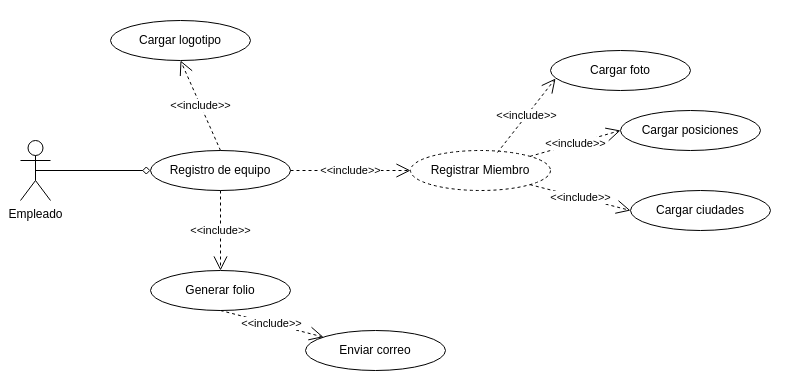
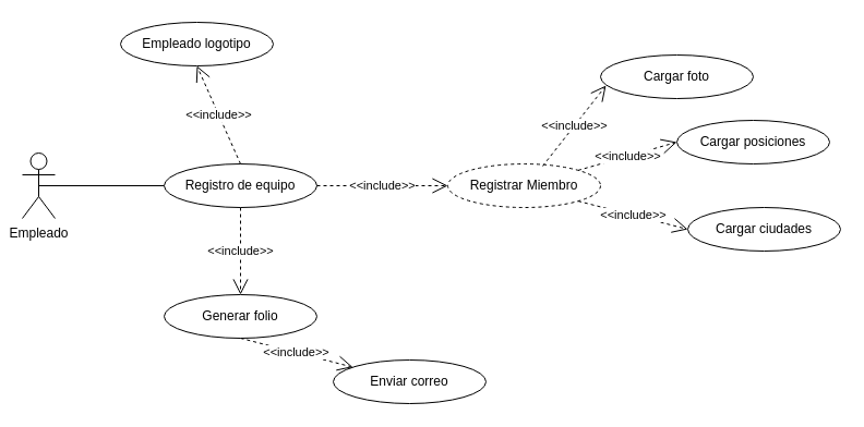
  <mxCell id="0" />
  <mxCell id="1" parent="0" />
- <mxCell id="2" style="edgeStyle=orthogonalEdgeStyle;rounded=0;orthogonalLoop=1;jettySize=auto;html=1;exitX=0.5;exitY=0.5;exitDx=0;exitDy=0;exitPerimeter=0;entryX=0;entryY=0.5;entryDx=0;entryDy=0;endArrow=diamond;endFill=0;" edge="1" parent="1" source="3" target="5"><mxGeometry relative="1" as="geometry" /></mxCell>
+ <mxCell id="2" style="edgeStyle=orthogonalEdgeStyle;rounded=0;orthogonalLoop=1;jettySize=auto;html=1;exitX=0.5;exitY=0.5;exitDx=0;exitDy=0;exitPerimeter=0;entryX=0;entryY=0.5;entryDx=0;entryDy=0;endArrow=none;endFill=0;" edge="1" parent="1" source="3" target="5"><mxGeometry relative="1" as="geometry" /></mxCell>
  <mxCell id="3" value="&lt;font style=&quot;vertical-align: inherit;&quot;&gt;&lt;font style=&quot;vertical-align: inherit;&quot;&gt;Empleado&lt;/font&gt;&lt;/font&gt;" style="shape=umlActor;verticalLabelPosition=bottom;verticalAlign=top;html=1;outlineConnect=0;" vertex="1" parent="1"><mxGeometry x="20" y="140" width="30" height="60" as="geometry" /></mxCell>
- <mxCell id="4" value="&lt;font style=&quot;vertical-align: inherit;&quot;&gt;&lt;font style=&quot;vertical-align: inherit;&quot;&gt;Cargar logotipo&lt;/font&gt;&lt;/font&gt;" style="ellipse;whiteSpace=wrap;html=1;" vertex="1" parent="1"><mxGeometry x="110" y="20" width="140" height="40" as="geometry" /></mxCell>
+ <mxCell id="4" value="&lt;font style=&quot;vertical-align: inherit;&quot;&gt;&lt;font style=&quot;vertical-align: inherit;&quot;&gt;Empleado logotipo&lt;/font&gt;&lt;/font&gt;" style="ellipse;whiteSpace=wrap;html=1;" vertex="1" parent="1"><mxGeometry x="110" y="20" width="140" height="40" as="geometry" /></mxCell>
  <mxCell id="5" value="&lt;font style=&quot;vertical-align: inherit;&quot;&gt;&lt;font style=&quot;vertical-align: inherit;&quot;&gt;Registro de equipo&lt;/font&gt;&lt;/font&gt;" style="ellipse;whiteSpace=wrap;html=1;" vertex="1" parent="1"><mxGeometry x="150" y="150" width="140" height="40" as="geometry" /></mxCell>
  <mxCell id="6" value="&lt;font style=&quot;vertical-align: inherit;&quot;&gt;&lt;font style=&quot;vertical-align: inherit;&quot;&gt;&lt;font style=&quot;vertical-align: inherit;&quot;&gt;&lt;font style=&quot;vertical-align: inherit;&quot;&gt;Generar folio&lt;/font&gt;&lt;/font&gt;&lt;/font&gt;&lt;/font&gt;" style="ellipse;whiteSpace=wrap;html=1;" vertex="1" parent="1"><mxGeometry x="150" y="270" width="140" height="40" as="geometry" /></mxCell>
  <mxCell id="7" value="&lt;font style=&quot;vertical-align: inherit;&quot;&gt;&lt;font style=&quot;vertical-align: inherit;&quot;&gt;Enviar correo&lt;/font&gt;&lt;/font&gt;" style="ellipse;whiteSpace=wrap;html=1;" vertex="1" parent="1"><mxGeometry x="305" y="330" width="140" height="40" as="geometry" /></mxCell>
  <mxCell id="8" value="&lt;font style=&quot;vertical-align: inherit;&quot;&gt;&lt;font style=&quot;vertical-align: inherit;&quot;&gt;&lt;font style=&quot;vertical-align: inherit;&quot;&gt;&lt;font style=&quot;vertical-align: inherit;&quot;&gt;Registrar Miembro&lt;/font&gt;&lt;/font&gt;&lt;/font&gt;&lt;/font&gt;" style="ellipse;whiteSpace=wrap;html=1;dashed=1;" vertex="1" parent="1"><mxGeometry x="410" y="150" width="140" height="40" as="geometry" /></mxCell>
  <mxCell id="9" value="&lt;font style=&quot;vertical-align: inherit;&quot;&gt;&lt;font style=&quot;vertical-align: inherit;&quot;&gt;&lt;font style=&quot;vertical-align: inherit;&quot;&gt;&lt;font style=&quot;vertical-align: inherit;&quot;&gt;Cargar posiciones&lt;/font&gt;&lt;/font&gt;&lt;/font&gt;&lt;/font&gt;" style="ellipse;whiteSpace=wrap;html=1;" vertex="1" parent="1"><mxGeometry x="620" y="110" width="140" height="40" as="geometry" /></mxCell>
  <mxCell id="10" value="&lt;font style=&quot;vertical-align: inherit;&quot;&gt;&lt;font style=&quot;vertical-align: inherit;&quot;&gt;&lt;font style=&quot;vertical-align: inherit;&quot;&gt;&lt;font style=&quot;vertical-align: inherit;&quot;&gt;Cargar ciudades&lt;/font&gt;&lt;/font&gt;&lt;/font&gt;&lt;/font&gt;" style="ellipse;whiteSpace=wrap;html=1;" vertex="1" parent="1"><mxGeometry x="630" y="190" width="140" height="40" as="geometry" /></mxCell>
  <mxCell id="11" value="&lt;font style=&quot;vertical-align: inherit;&quot;&gt;&lt;font style=&quot;vertical-align: inherit;&quot;&gt;&lt;font style=&quot;vertical-align: inherit;&quot;&gt;&lt;font style=&quot;vertical-align: inherit;&quot;&gt;Cargar foto&lt;/font&gt;&lt;/font&gt;&lt;/font&gt;&lt;/font&gt;" style="ellipse;whiteSpace=wrap;html=1;" vertex="1" parent="1"><mxGeometry x="550" y="50" width="140" height="40" as="geometry" /></mxCell>
  <mxCell id="12" value="&amp;lt;&amp;lt;include&amp;gt;&amp;gt;" style="endArrow=open;endSize=12;dashed=1;html=1;rounded=0;entryX=0.5;entryY=1;entryDx=0;entryDy=0;exitX=0.5;exitY=0;exitDx=0;exitDy=0;" edge="1" parent="1" source="5" target="4"><mxGeometry width="160" relative="1" as="geometry"><mxPoint x="300" y="250" as="sourcePoint" /><mxPoint x="460" y="250" as="targetPoint" /></mxGeometry></mxCell>
  <mxCell id="13" value="&amp;lt;&amp;lt;include&amp;gt;&amp;gt;" style="endArrow=open;endSize=12;dashed=1;html=1;rounded=0;entryX=0.5;entryY=0;entryDx=0;entryDy=0;exitX=0.5;exitY=1;exitDx=0;exitDy=0;" edge="1" parent="1" source="5" target="6"><mxGeometry width="160" relative="1" as="geometry"><mxPoint x="240" y="170" as="sourcePoint" /><mxPoint x="200" y="80" as="targetPoint" /></mxGeometry></mxCell>
  <mxCell id="14" value="&amp;lt;&amp;lt;include&amp;gt;&amp;gt;" style="endArrow=open;endSize=12;dashed=1;html=1;rounded=0;exitX=0.5;exitY=1;exitDx=0;exitDy=0;" edge="1" parent="1" source="6" target="7"><mxGeometry width="160" relative="1" as="geometry"><mxPoint x="250" y="180" as="sourcePoint" /><mxPoint x="210" y="90" as="targetPoint" /></mxGeometry></mxCell>
  <mxCell id="15" value="&amp;lt;&amp;lt;include&amp;gt;&amp;gt;" style="endArrow=open;endSize=12;dashed=1;html=1;rounded=0;exitX=1;exitY=0.5;exitDx=0;exitDy=0;" edge="1" parent="1" source="5" target="8"><mxGeometry width="160" relative="1" as="geometry"><mxPoint x="230" y="200" as="sourcePoint" /><mxPoint x="230" y="280" as="targetPoint" /></mxGeometry></mxCell>
  <mxCell id="16" value="&amp;lt;&amp;lt;include&amp;gt;&amp;gt;" style="endArrow=open;endSize=12;dashed=1;html=1;rounded=0;entryX=0.036;entryY=0.7;entryDx=0;entryDy=0;exitX=0.621;exitY=0.05;exitDx=0;exitDy=0;entryPerimeter=0;exitPerimeter=0;" edge="1" parent="1" source="8" target="11"><mxGeometry width="160" relative="1" as="geometry"><mxPoint x="240" y="210" as="sourcePoint" /><mxPoint x="240" y="290" as="targetPoint" /></mxGeometry></mxCell>
  <mxCell id="17" value="&amp;lt;&amp;lt;include&amp;gt;&amp;gt;" style="endArrow=open;endSize=12;dashed=1;html=1;rounded=0;entryX=0;entryY=0.5;entryDx=0;entryDy=0;" edge="1" parent="1" source="8" target="9"><mxGeometry width="160" relative="1" as="geometry"><mxPoint x="250" y="220" as="sourcePoint" /><mxPoint x="250" y="300" as="targetPoint" /></mxGeometry></mxCell>
  <mxCell id="18" value="&amp;lt;&amp;lt;include&amp;gt;&amp;gt;" style="endArrow=open;endSize=12;dashed=1;html=1;rounded=0;entryX=0;entryY=0.5;entryDx=0;entryDy=0;exitX=1;exitY=1;exitDx=0;exitDy=0;" edge="1" parent="1" source="8" target="10"><mxGeometry width="160" relative="1" as="geometry"><mxPoint x="260" y="230" as="sourcePoint" /><mxPoint x="260" y="310" as="targetPoint" /></mxGeometry></mxCell>
